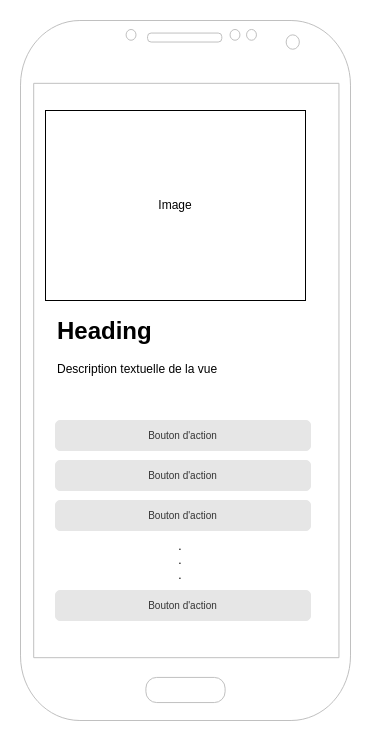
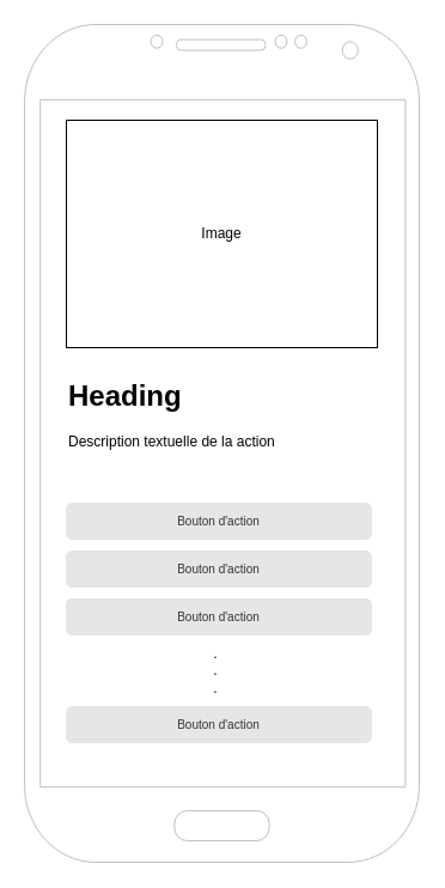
  <mxCell id="0" />
  <mxCell id="1" parent="0" />
  <mxCell id="2" value="" style="verticalLabelPosition=bottom;verticalAlign=top;html=1;shadow=0;dashed=0;strokeWidth=1;shape=mxgraph.android.phone2;strokeColor=#c0c0c0;" parent="1" vertex="1"><mxGeometry x="20" y="20" width="330" height="700" as="geometry" /></mxCell>
- <mxCell id="3" value="Image" style="rounded=0;whiteSpace=wrap;html=1;" parent="1" vertex="1"><mxGeometry x="45" y="110" width="260" height="190" as="geometry" /></mxCell>
- <mxCell id="4" value="&lt;h1 style=&quot;margin-top: 0px;&quot;&gt;Heading&lt;/h1&gt;&lt;p&gt;Description textuelle de la vue&lt;/p&gt;" style="text;html=1;whiteSpace=wrap;overflow=hidden;rounded=0;" parent="1" vertex="1"><mxGeometry x="55" y="310" width="180" height="120" as="geometry" /></mxCell>
+ <mxCell id="3" value="Image" style="rounded=0;whiteSpace=wrap;html=1;" parent="1" vertex="1"><mxGeometry x="55" y="100" width="260" height="190" as="geometry" /></mxCell>
+ <mxCell id="4" value="&lt;h1 style=&quot;margin-top: 0px;&quot;&gt;Heading&lt;/h1&gt;&lt;p&gt;Description textuelle de la action&lt;/p&gt;" style="text;html=1;whiteSpace=wrap;overflow=hidden;rounded=0;" parent="1" vertex="1"><mxGeometry x="55" y="310" width="180" height="120" as="geometry" /></mxCell>
  <mxCell id="5" value="Bouton d'action" style="rounded=1;html=1;shadow=0;dashed=0;whiteSpace=wrap;fontSize=10;fillColor=#E6E6E6;align=center;strokeColor=#E6E6E6;fontColor=#333333;" parent="1" vertex="1"><mxGeometry x="55" y="420" width="255" height="30" as="geometry" /></mxCell>
  <mxCell id="6" value="Bouton d'action" style="rounded=1;html=1;shadow=0;dashed=0;whiteSpace=wrap;fontSize=10;fillColor=#E6E6E6;align=center;strokeColor=#E6E6E6;fontColor=#333333;" parent="1" vertex="1"><mxGeometry x="55" y="460" width="255" height="30" as="geometry" /></mxCell>
  <mxCell id="7" value="Bouton d'action" style="rounded=1;html=1;shadow=0;dashed=0;whiteSpace=wrap;fontSize=10;fillColor=#E6E6E6;align=center;strokeColor=#E6E6E6;fontColor=#333333;" parent="1" vertex="1"><mxGeometry x="55" y="500" width="255" height="30" as="geometry" /></mxCell>
  <mxCell id="8" value="Bouton d'action" style="rounded=1;html=1;shadow=0;dashed=0;whiteSpace=wrap;fontSize=10;fillColor=#E6E6E6;align=center;strokeColor=#E6E6E6;fontColor=#333333;" parent="1" vertex="1"><mxGeometry x="55" y="590" width="255" height="30" as="geometry" /></mxCell>
  <mxCell id="9" value=".&lt;div&gt;.&lt;/div&gt;&lt;div&gt;.&lt;/div&gt;" style="text;html=1;align=center;verticalAlign=middle;whiteSpace=wrap;rounded=0;" parent="1" vertex="1"><mxGeometry x="150" y="540" width="60" height="40" as="geometry" /></mxCell>
